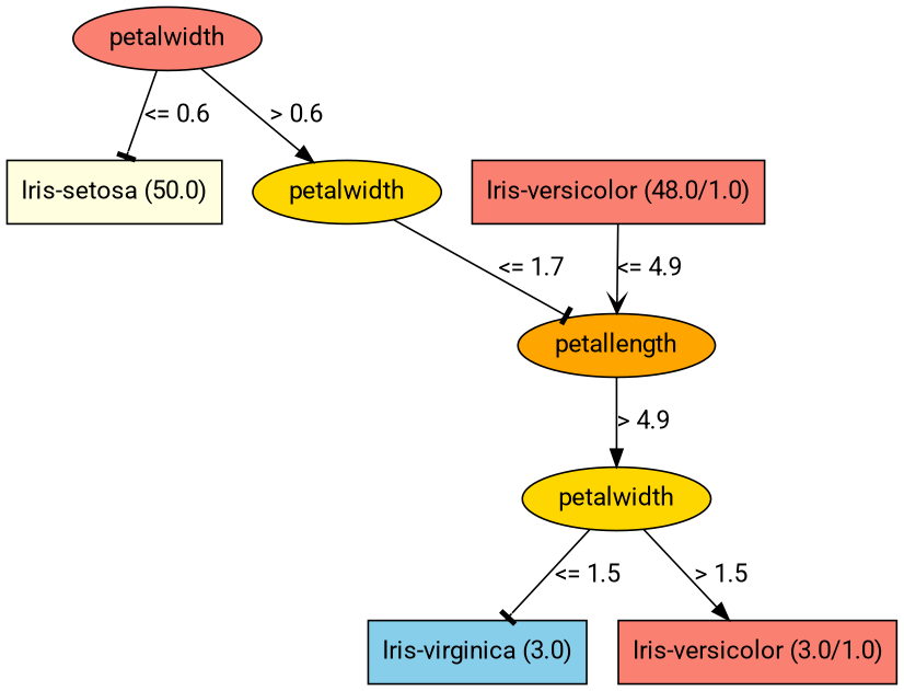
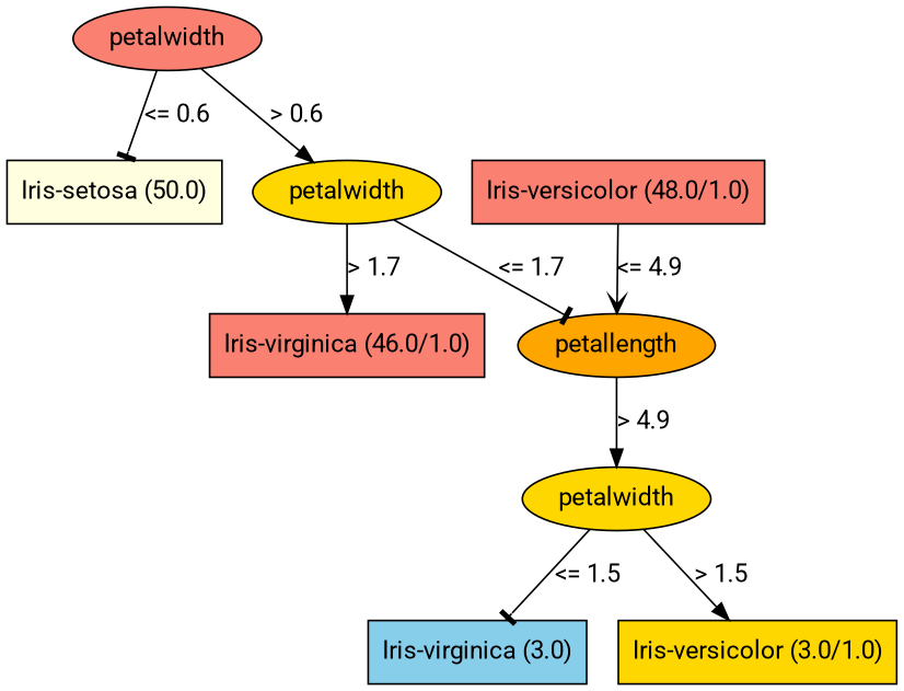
  digraph {
    fontname=Roboto
    node [fillcolor=salmon fontname=Roboto style=filled shape=box]
    edge [arrowhead=normal fontname=Roboto]
    n1 [label=petalwidth shape=""]
    n2 [fillcolor=lightyellow label="Iris-setosa (50.0)"]
    n3 [fillcolor=gold label=petalwidth shape=""]
    n4 [fillcolor=orange label=petallength shape=""]
+   n5 [label="Iris-virginica (46.0/1.0)"]
    n6 [fillcolor=gold label=petalwidth shape=""]
    n7 [label="Iris-versicolor (48.0/1.0)"]
    n8 [fillcolor=skyblue label="Iris-virginica (3.0)"]
-   n9 [label="Iris-versicolor (3.0/1.0)"]
+   n9 [fillcolor=gold label="Iris-versicolor (3.0/1.0)"]
    n1 -> n2 [arrowhead=tee label="<= 0.6"]
    n1 -> n3 [label="> 0.6"]
    n3 -> n4 [arrowhead=tee label="<= 1.7"]
+   n3 -> n5 [label="> 1.7"]
    n4 -> n6 [label="> 4.9"]
    n6 -> n8 [arrowhead=tee label="<= 1.5"]
    n6 -> n9 [label="> 1.5"]
    n7 -> n4 [arrowhead=vee label="<= 4.9"]
  }
